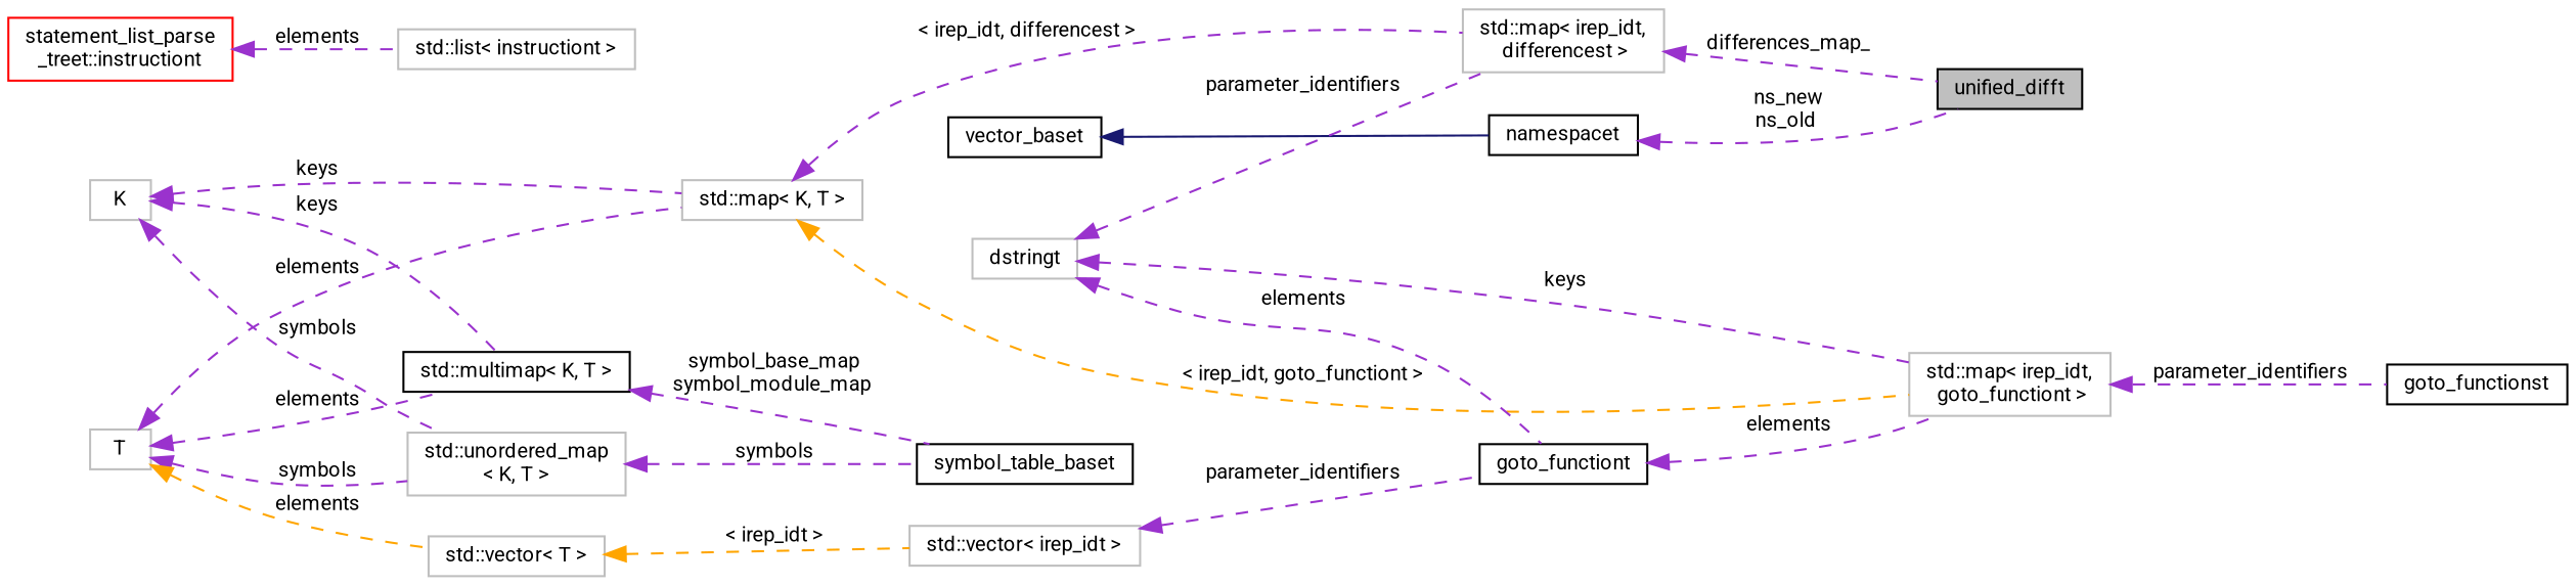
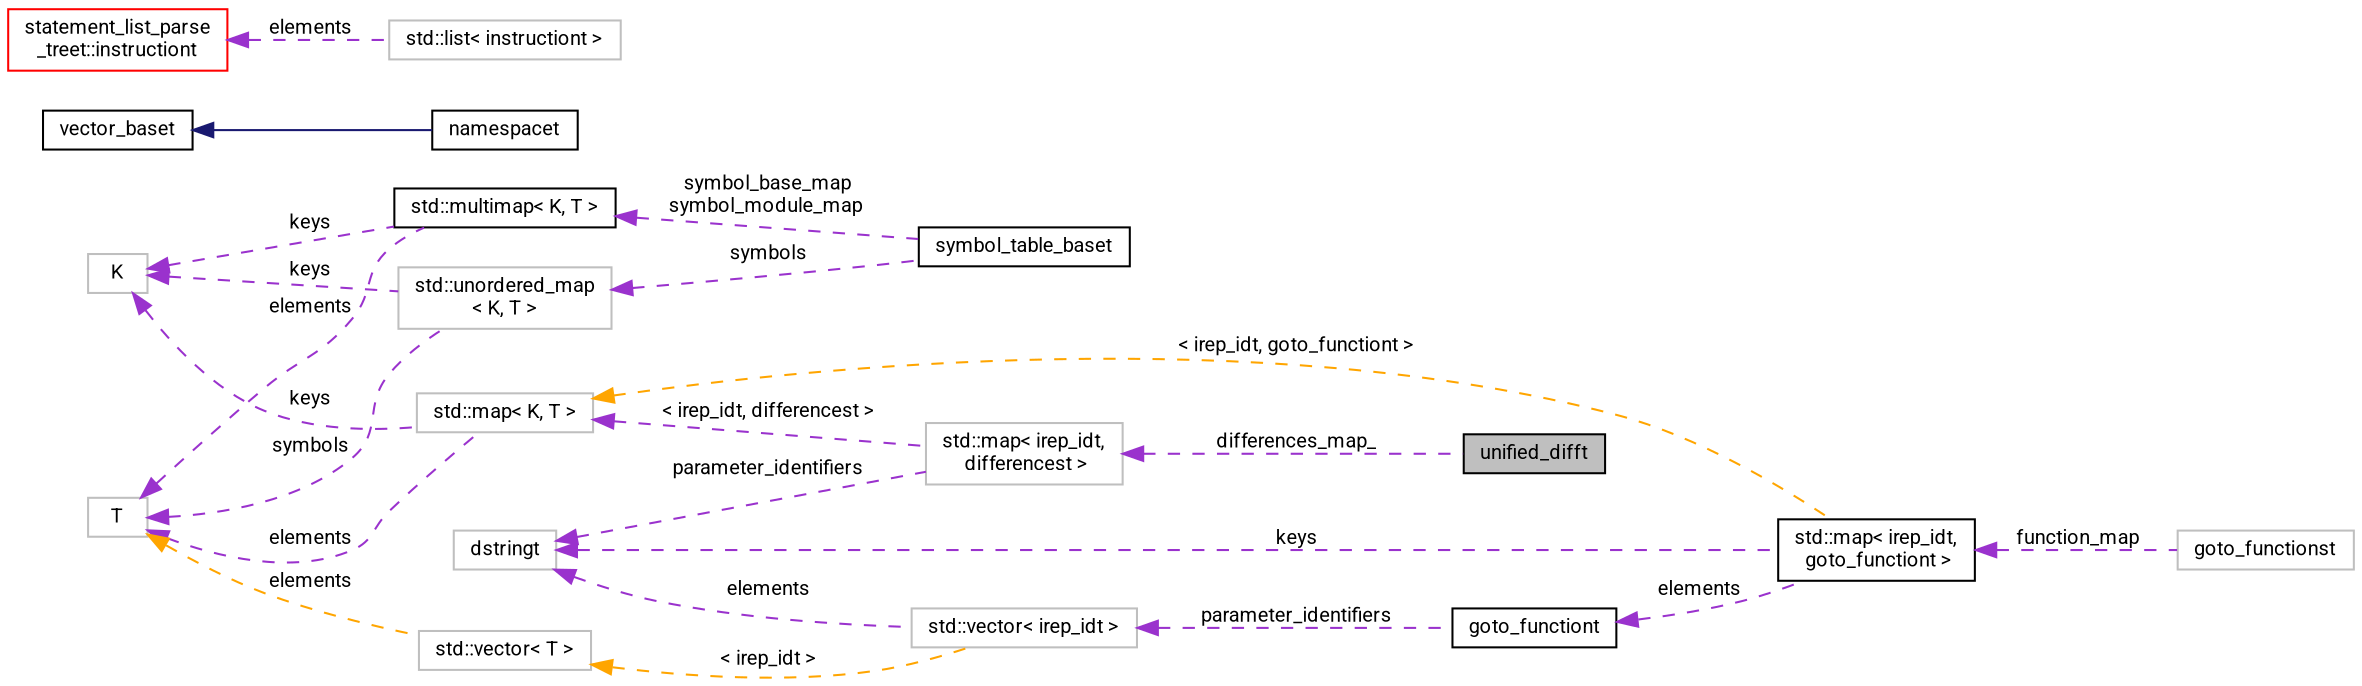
  digraph {
    fontname=Roboto
    rankdir=LR
    node [color=grey75 fontname=Roboto fontsize=10 shape=record]
    edge [color=darkorchid3 dir=back fontname=Roboto fontsize=10 labelfontname=Helvetica labelfontsize=10 style=dashed]
    n1 [color=black fillcolor=grey75 fontcolor=black height=0.2 label=unified_difft style=filled width=0.4]
    n2 [color=black height=0.2 label=namespacet width=0.4]
    n3 [color=black height=0.2 label=vector_baset width=0.4]
    n4 [color=black height=0.2 label=symbol_table_baset width=0.4]
    n5 [color=black height=0.2 label="std::multimap\< K, T \>" width=0.4]
    n6 [height=0.2 label=K width=0.4]
    n7 [height=0.2 label="std::unordered_map\l\< K, T \>" width=0.4]
    n8 [height=0.2 label="std::map\< K, T \>" width=0.4]
-   n9 [height=0.2 label="std::map\< irep_idt,\l goto_functiont \>" width=0.4]
+   n9 [color=black height=0.2 label="std::map\< irep_idt,\l goto_functiont \>" width=0.4]
    n10 [height=0.2 label="std::map\< irep_idt,\l differencest \>" width=0.4]
    n11 [height=0.2 label=T width=0.4]
    n12 [height=0.2 label="std::vector\< T \>" width=0.4]
    n13 [height=0.2 label="std::vector\< irep_idt \>" width=0.4]
-   n14 [color=black height=0.2 label=goto_functionst width=0.4]
+   n14 [height=0.2 label=goto_functionst width=0.4]
    n15 [color=black height=0.2 label=goto_functiont width=0.4]
    n16 [height=0.2 label=dstringt width=0.4]
    n17 [height=0.2 label="std::list\< instructiont \>" width=0.4]
    n18 [color=red height=0.2 label="statement_list_parse\l_treet::instructiont" width=0.4]
-   n2 -> n1 [label=" ns_new\nns_old"]
    n3 -> n2 [color=midnightblue style=solid]
    n5 -> n4 [label=" symbol_base_map\nsymbol_module_map"]
    n6 -> n5 [label=" keys"]
-   n6 -> n7 [label=" symbols"]
+   n6 -> n7 [label=" keys"]
    n6 -> n8 [label=" keys"]
    n7 -> n4 [label=" symbols"]
    n8 -> n9 [color=orange label=" \< irep_idt, goto_functiont \>"]
    n8 -> n10 [label=" \< irep_idt, differencest \>"]
-   n9 -> n14 [label=" parameter_identifiers"]
+   n9 -> n14 [label=" function_map"]
    n10 -> n1 [label=" differences_map_"]
    n11 -> n5 [label=" elements"]
    n11 -> n7 [label=" symbols"]
    n11 -> n8 [label=" elements"]
    n11 -> n12 [color=orange label=" elements"]
    n12 -> n13 [color=orange label=" \< irep_idt \>"]
    n13 -> n15 [label=" parameter_identifiers"]
    n15 -> n9 [label=" elements"]
    n16 -> n9 [label=" keys"]
    n16 -> n10 [label=" parameter_identifiers"]
-   n16 -> n15 [label=" elements"]
+   n16 -> n13 [label=" elements"]
    n18 -> n17 [label=" elements"]
  }
